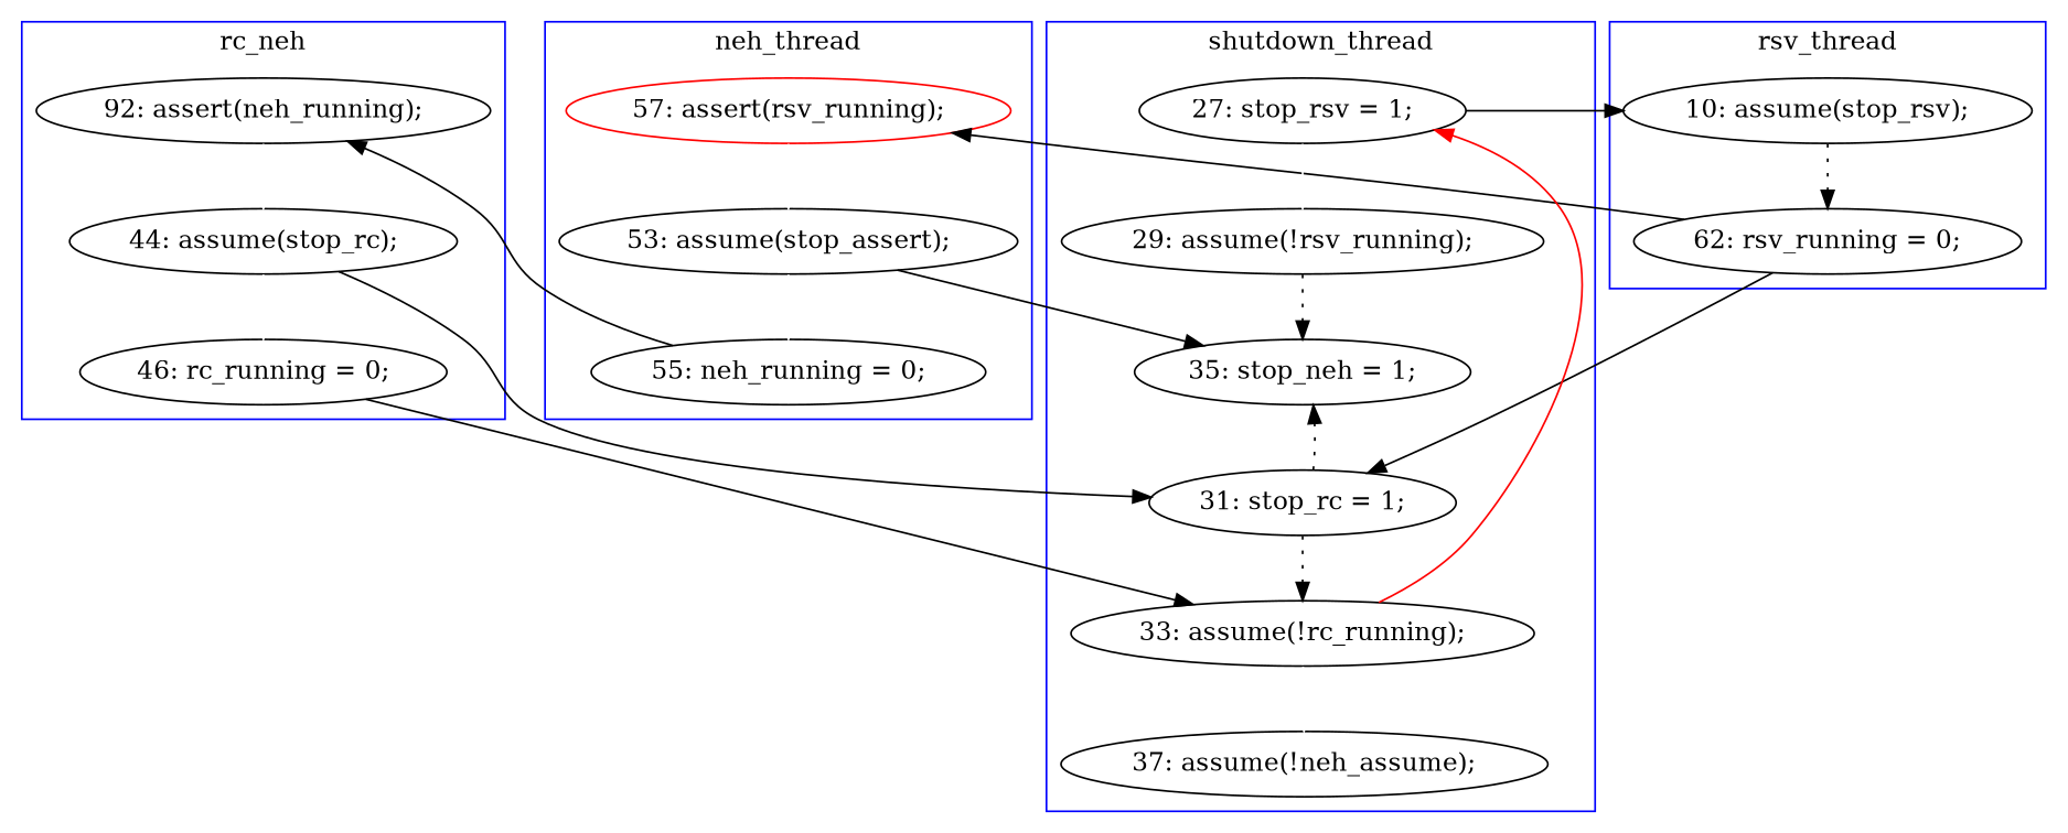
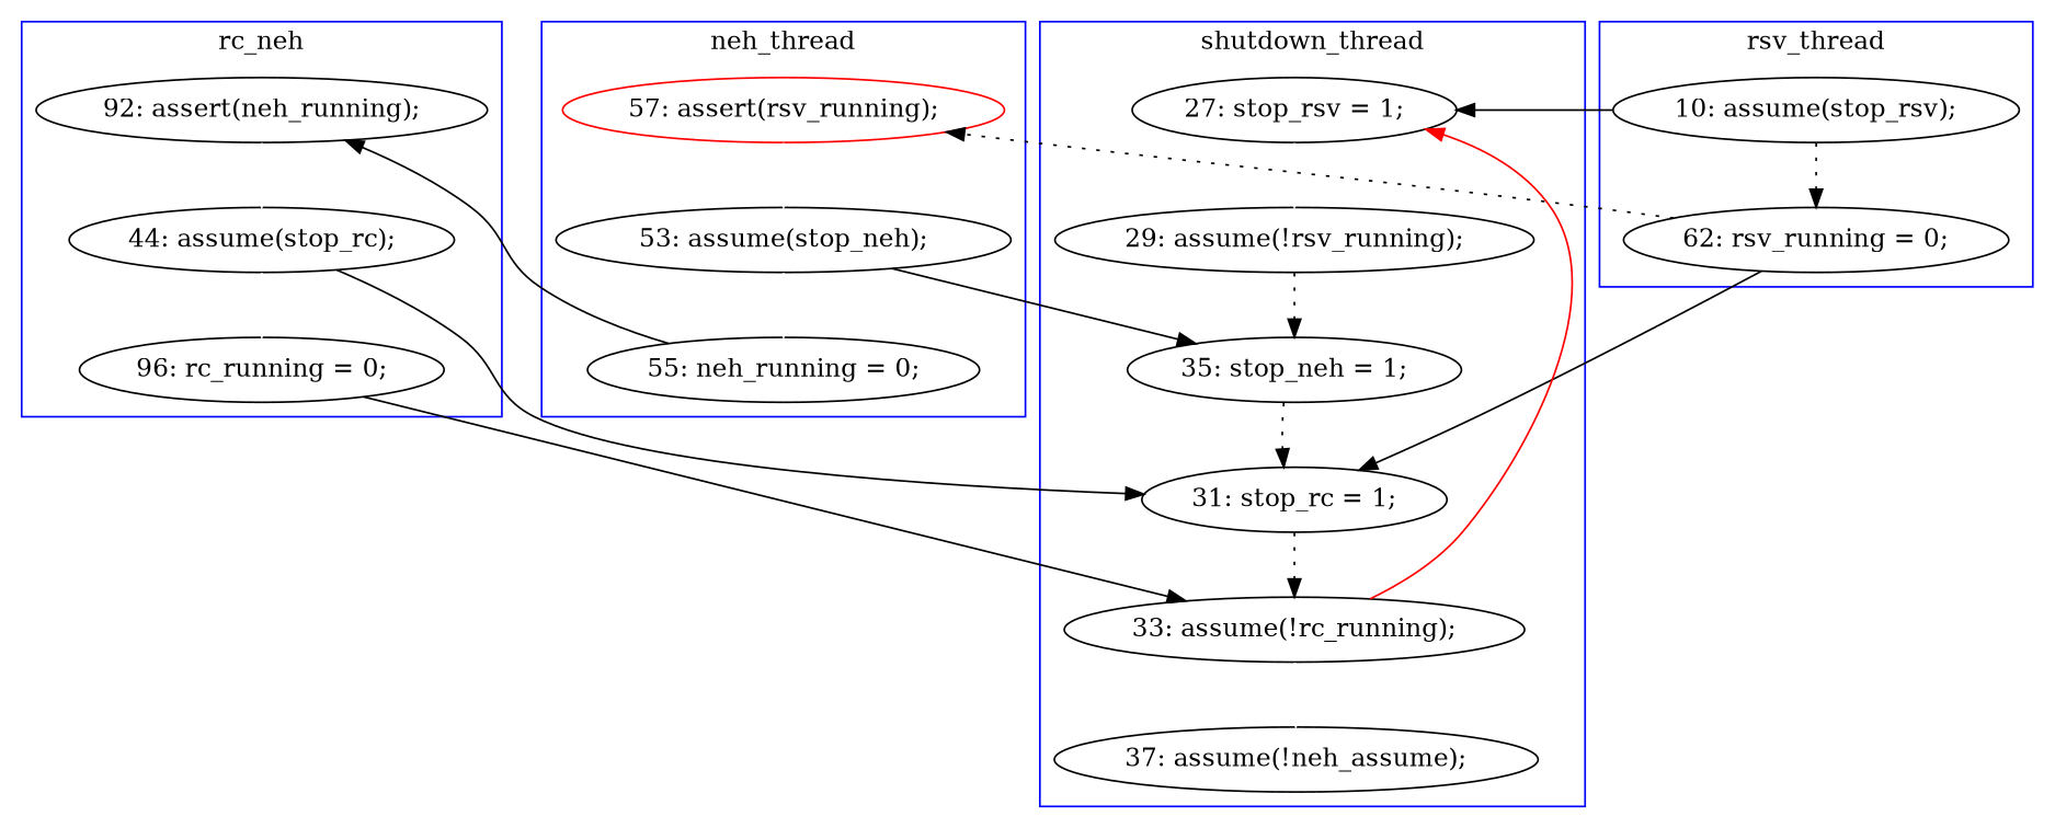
  digraph {
    edge [color=black style=solid]
    n1 [label="55: neh_running = 0;"]
-   n2 [label="53: assume(stop_assert);"]
+   n2 [label="53: assume(stop_neh);"]
    n3 [color=red label="57: assert(rsv_running);"]
    n4 [label="92: assert(neh_running);"]
    n5 [label="44: assume(stop_rc);"]
-   n6 [label="46: rc_running = 0;"]
+   n6 [label="96: rc_running = 0;"]
    n7 [label="10: assume(stop_rsv);"]
    n8 [label="62: rsv_running = 0;"]
    n9 [label="27: stop_rsv = 1;"]
    n10 [label="29: assume(!rsv_running);"]
    n11 [label="31: stop_rc = 1;"]
    n12 [label="33: assume(!rc_running);"]
    n13 [label="35: stop_neh = 1;"]
    n14 [label="37: assume(!neh_assume);"]
    subgraph cluster_1 {
      color=blue
      label=neh_thread
      n1
      n2
      n3
    }
    subgraph cluster_2 {
      color=blue
      label=rc_neh
      n4
      n5
      n6
    }
    subgraph cluster_3 {
      color=blue
      label=rsv_thread
      n7
      n8
    }
    subgraph cluster_4 {
      color=blue
      label=shutdown_thread
      n9
      n10
      n11
      n12
      n13
      n14
    }
    n1 -> n4 [constraint=false]
    n2 -> n1 [color=white]
    n2 -> n13 [constraint=false]
    n3 -> n2 [color=white]
    n4 -> n5 [color=white]
    n5 -> n6 [color=white]
    n5 -> n11 [constraint=false]
    n6 -> n12 [constraint=false]
    n7 -> n8 [style=dotted]
-   n8 -> n3 [constraint=false]
+   n8 -> n3 [constraint=false style=dotted]
    n8 -> n11 [constraint=false]
-   n9 -> n7 [constraint=false]
+   n7 -> n9 [constraint=false]
    n9 -> n10 [color=white]
    n10 -> n13 [style=dotted]
    n11 -> n12 [style=dotted]
    n12 -> n9 [color=red constraint=false]
    n12 -> n14 [color=white]
-   n11 -> n13 [style=dotted]
+   n13 -> n11 [style=dotted]
  }
